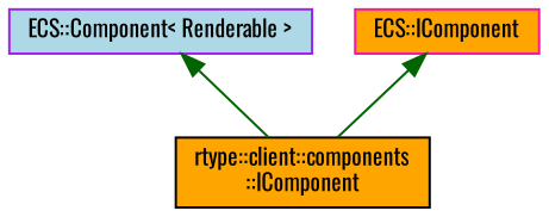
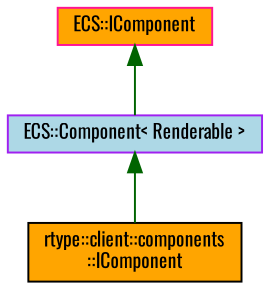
  digraph {
    fontname=Oswald
    node [fillcolor=orange fontname=Oswald fontsize=10 shape=box style=filled]
    edge [color=darkgreen dir=back fontname=Oswald fontsize=10 labelfontname=Helvetica labelfontsize=10 style=solid]
    n1 [color=black fontcolor=black height=0.2 label="rtype::client::components\l::IComponent" width=0.4]
    n2 [color=purple fillcolor=lightblue height=0.2 label="ECS::Component\< Renderable \>" width=0.4]
    n3 [color=deeppink height=0.2 label="ECS::IComponent" width=0.4]
    n2 -> n1
-   n3 -> n1
+   n3 -> n2
  }
